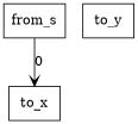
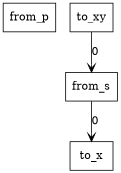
  digraph {
    rankdir=TB
    node [fillcolor=white shape=box style=filled]
    edge [arrowhead=vee]
+   n1 [label=<from_p>]
    n2 [label=<from_s>]
    n3 [label=<to_x>]
-   n5 [label=<to_y>]
+   n4 [label=<to_xy>]
    n2 -> n3 [label=0]
+   n4 -> n2 [label=0]
  }
